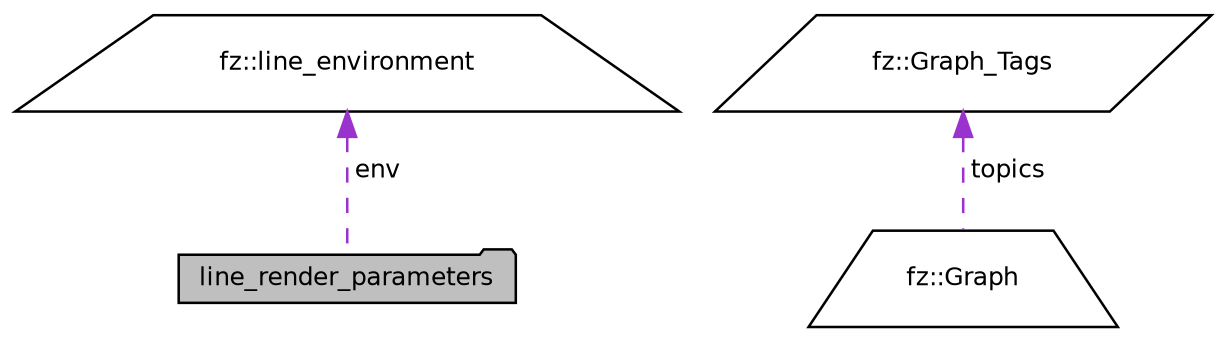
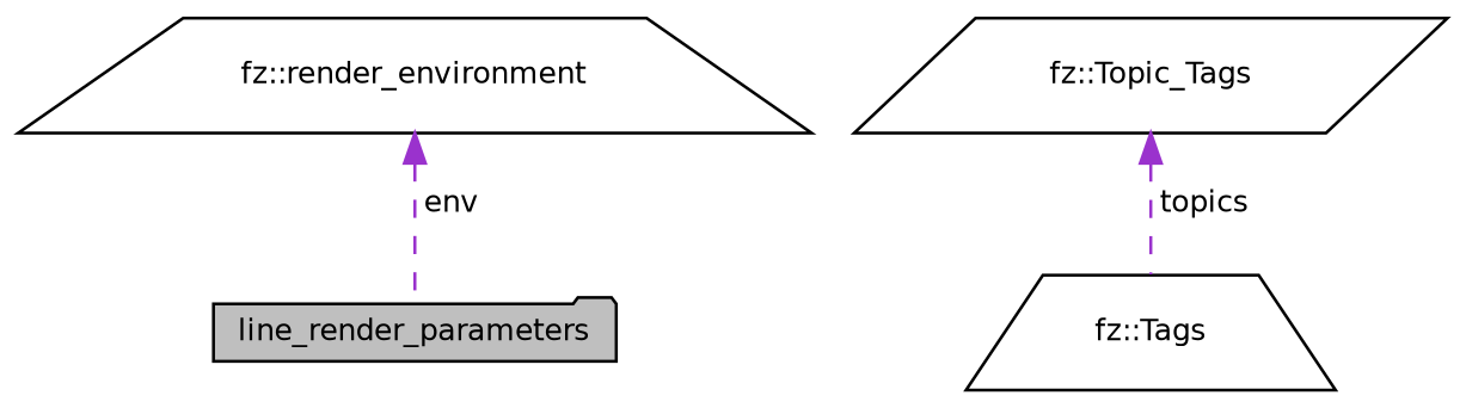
  digraph {
    node [color=black fillcolor=white fontname=Helvetica fontsize=10 shape=trapezium style=filled]
    edge [color=darkorchid3 dir=back fontname=Helvetica fontsize=10 labelfontname=Helvetica labelfontsize=10 style=dashed]
    n1 [fillcolor=grey75 fontcolor=black height=0.2 label=line_render_parameters shape=folder width=0.4]
-   n2 [height=0.2 label="fz::Graph" width=0.4]
-   n3 [height=0.2 label="fz::Graph_Tags" shape=parallelogram width=0.4]
-   n4 [height=0.2 label="fz::line_environment" width=0.4]
+   n2 [height=0.2 label="fz::Tags" width=0.4]
+   n3 [height=0.2 label="fz::Topic_Tags" shape=parallelogram width=0.4]
+   n4 [height=0.2 label="fz::render_environment" width=0.4]
    n3 -> n2 [label=" topics"]
    n4 -> n1 [label=" env"]
  }
